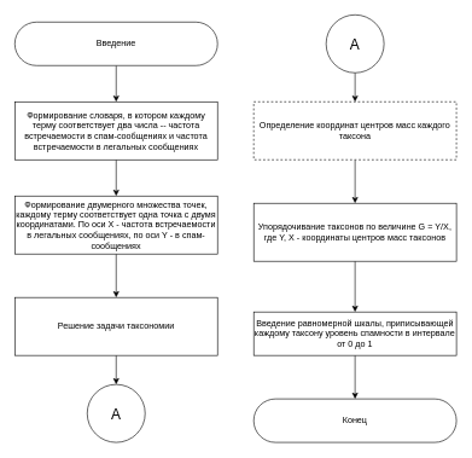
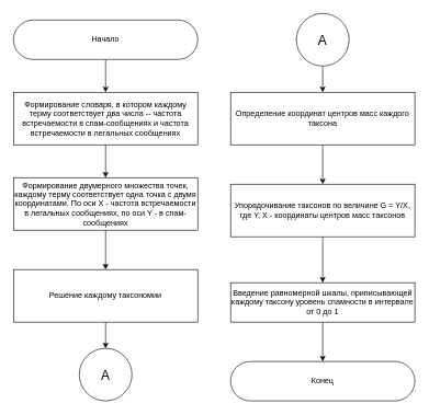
  <mxCell id="0" />
  <mxCell id="1" parent="0" />
  <mxCell id="2" style="edgeStyle=none;html=1;exitX=0.5;exitY=1;exitDx=0;exitDy=0;entryX=0.5;entryY=0;entryDx=0;entryDy=0;" parent="1" source="3" target="5" edge="1"><mxGeometry relative="1" as="geometry" /></mxCell>
  <mxCell id="3" value="Формирование словаря, в котором каждому терму соответствует два числа -- частота встречаемости в спам-сообщениях и частота встречаемости в легальных сообщениях" style="rounded=0;whiteSpace=wrap;html=1;" parent="1" vertex="1"><mxGeometry x="20" y="140" width="280" height="80" as="geometry" /></mxCell>
  <mxCell id="4" style="edgeStyle=none;html=1;exitX=0.5;exitY=1;exitDx=0;exitDy=0;entryX=0.5;entryY=0;entryDx=0;entryDy=0;" parent="1" source="5" target="7" edge="1"><mxGeometry relative="1" as="geometry" /></mxCell>
  <mxCell id="5" value="Формирование двумерного множества точек, каждому терму соответствует одна точка с двумя координатами. По оси Х - частота встречаемости в легальных сообщениях, по оси Y - в спам-сообщениях" style="rounded=0;whiteSpace=wrap;html=1;" parent="1" vertex="1"><mxGeometry x="20" y="270" width="280" height="80" as="geometry" /></mxCell>
  <mxCell id="6" style="edgeStyle=none;html=1;exitX=0.5;exitY=1;exitDx=0;exitDy=0;entryX=0.5;entryY=0;entryDx=0;entryDy=0;" parent="1" source="7" target="17" edge="1"><mxGeometry relative="1" as="geometry" /></mxCell>
- <mxCell id="7" value="Решение задачи таксономии" style="rounded=0;whiteSpace=wrap;html=1;" parent="1" vertex="1"><mxGeometry x="20" y="410" width="280" height="80" as="geometry" /></mxCell>
+ <mxCell id="7" value="Решение каждому таксономии" style="rounded=0;whiteSpace=wrap;html=1;" parent="1" vertex="1"><mxGeometry x="20" y="410" width="280" height="80" as="geometry" /></mxCell>
  <mxCell id="8" style="edgeStyle=none;html=1;exitX=0.5;exitY=1;exitDx=0;exitDy=0;entryX=0.5;entryY=0;entryDx=0;entryDy=0;" parent="1" source="9" target="11" edge="1"><mxGeometry relative="1" as="geometry" /></mxCell>
- <mxCell id="9" value="Определение координат центров масс каждого таксона" style="rounded=0;whiteSpace=wrap;html=1;dashed=1;" parent="1" vertex="1"><mxGeometry x="350" y="140" width="280" height="80" as="geometry" /></mxCell>
+ <mxCell id="9" value="Определение координат центров масс каждого таксона" style="rounded=0;whiteSpace=wrap;html=1;" parent="1" vertex="1"><mxGeometry x="350" y="140" width="280" height="80" as="geometry" /></mxCell>
  <mxCell id="10" style="edgeStyle=none;html=1;exitX=0.5;exitY=1;exitDx=0;exitDy=0;entryX=0.5;entryY=0;entryDx=0;entryDy=0;" parent="1" source="11" target="13" edge="1"><mxGeometry relative="1" as="geometry" /></mxCell>
  <mxCell id="11" value="Упорядочивание таксонов по величине G = Y/X, где Y, X - координаты центров масс таксонов" style="rounded=0;whiteSpace=wrap;html=1;" parent="1" vertex="1"><mxGeometry x="350" y="280" width="280" height="80" as="geometry" /></mxCell>
  <mxCell id="12" style="edgeStyle=none;html=1;exitX=0.5;exitY=1;exitDx=0;exitDy=0;entryX=0.5;entryY=0;entryDx=0;entryDy=0;" parent="1" source="13" edge="1"><mxGeometry relative="1" as="geometry"><mxPoint x="490" y="550" as="targetPoint" /></mxGeometry></mxCell>
  <mxCell id="13" value="Введение равномерной шкалы, приписывающей каждому таксону уровень спамности в интервале от 0 до 1" style="rounded=0;whiteSpace=wrap;html=1;" parent="1" vertex="1"><mxGeometry x="350" y="430" width="280" height="60" as="geometry" /></mxCell>
  <mxCell id="14" style="edgeStyle=none;html=1;exitX=0.5;exitY=1;exitDx=0;exitDy=0;entryX=0.5;entryY=0;entryDx=0;entryDy=0;" parent="1" target="3" edge="1"><mxGeometry relative="1" as="geometry"><mxPoint x="160" y="90" as="sourcePoint" /></mxGeometry></mxCell>
- <mxCell id="15" value="Введение" style="rounded=1;whiteSpace=wrap;html=1;arcSize=50;" vertex="1" parent="1"><mxGeometry x="20" y="30" width="280" height="60" as="geometry" /></mxCell>
+ <mxCell id="15" value="Начало" style="rounded=1;whiteSpace=wrap;html=1;arcSize=50;" vertex="1" parent="1"><mxGeometry x="20" y="30" width="280" height="60" as="geometry" /></mxCell>
  <mxCell id="16" value="Конец" style="rounded=1;whiteSpace=wrap;html=1;arcSize=50;" vertex="1" parent="1"><mxGeometry x="350" y="550" width="280" height="60" as="geometry" /></mxCell>
  <mxCell id="17" value="&lt;font style=&quot;font-size: 20px;&quot;&gt;А&lt;/font&gt;" style="ellipse;whiteSpace=wrap;html=1;aspect=fixed;" vertex="1" parent="1"><mxGeometry x="120" y="530" width="80" height="80" as="geometry" /></mxCell>
  <mxCell id="18" style="edgeStyle=none;html=1;exitX=0.5;exitY=1;exitDx=0;exitDy=0;entryX=0.5;entryY=0;entryDx=0;entryDy=0;fontSize=20;" edge="1" parent="1" source="19" target="9"><mxGeometry relative="1" as="geometry" /></mxCell>
  <mxCell id="19" value="&lt;font style=&quot;font-size: 20px;&quot;&gt;А&lt;/font&gt;" style="ellipse;whiteSpace=wrap;html=1;aspect=fixed;" vertex="1" parent="1"><mxGeometry x="450" y="20" width="80" height="80" as="geometry" /></mxCell>
